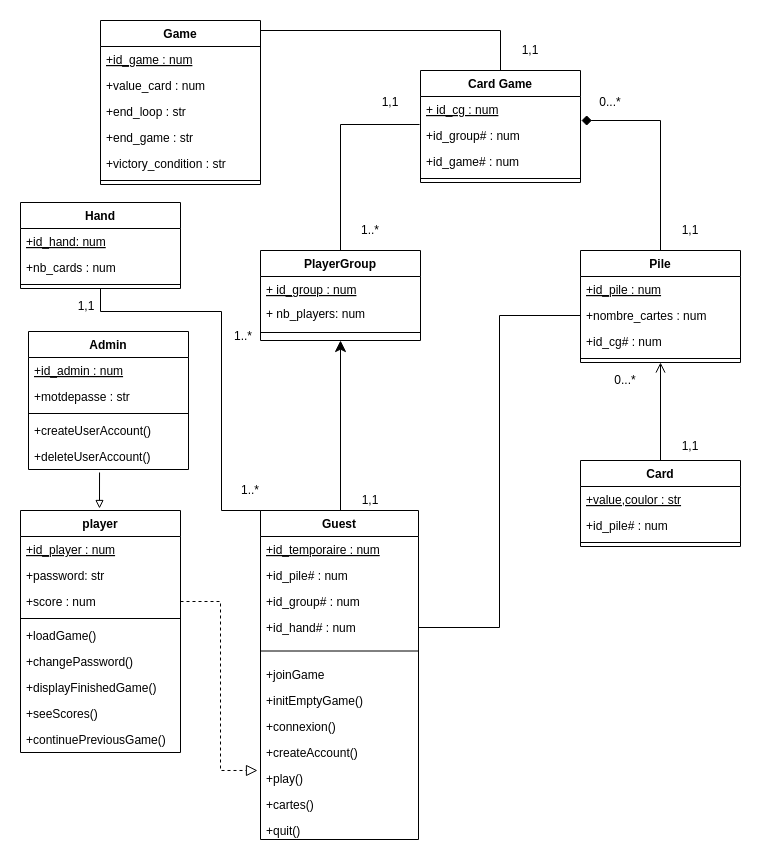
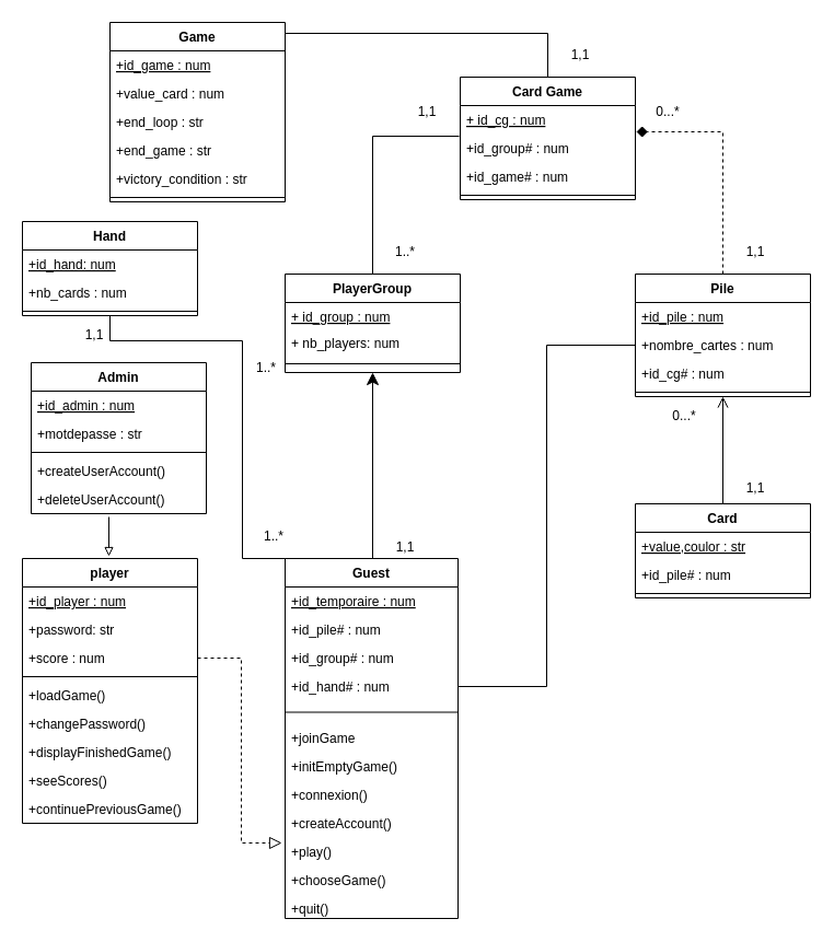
  <mxCell id="0" />
  <mxCell id="1" parent="0" />
  <mxCell id="2" style="edgeStyle=orthogonalEdgeStyle;rounded=0;orthogonalLoop=1;jettySize=auto;html=1;entryX=-0.006;entryY=0.077;entryDx=0;entryDy=0;entryPerimeter=0;endArrow=none;endFill=0;endSize=8;strokeWidth=1;" parent="1" source="18" target="15" edge="1"><mxGeometry relative="1" as="geometry" /></mxCell>
- <mxCell id="3" style="edgeStyle=orthogonalEdgeStyle;rounded=0;orthogonalLoop=1;jettySize=auto;html=1;entryX=1.006;entryY=0.923;entryDx=0;entryDy=0;entryPerimeter=0;endArrow=diamond;endFill=1;endSize=8;strokeWidth=1;" parent="1" source="22" target="14" edge="1"><mxGeometry relative="1" as="geometry" /></mxCell>
+ <mxCell id="3" style="edgeStyle=orthogonalEdgeStyle;rounded=0;orthogonalLoop=1;jettySize=auto;html=1;entryX=1.006;entryY=0.923;entryDx=0;entryDy=0;entryPerimeter=0;endArrow=diamond;endFill=1;endSize=8;strokeWidth=1;dashed=1;" parent="1" source="22" target="14" edge="1"><mxGeometry relative="1" as="geometry" /></mxCell>
  <mxCell id="4" style="edgeStyle=orthogonalEdgeStyle;rounded=0;orthogonalLoop=1;jettySize=auto;html=1;exitX=0.5;exitY=0;exitDx=0;exitDy=0;entryX=0.5;entryY=1;entryDx=0;entryDy=0;endArrow=open;endFill=1;strokeWidth=1;endSize=8;" parent="1" source="27" target="22" edge="1"><mxGeometry relative="1" as="geometry" /></mxCell>
  <mxCell id="5" style="edgeStyle=orthogonalEdgeStyle;rounded=0;orthogonalLoop=1;jettySize=auto;html=1;exitX=0.5;exitY=0;exitDx=0;exitDy=0;endArrow=classic;endFill=1;endSize=9;strokeWidth=1;fontSize=21;entryX=0.5;entryY=1;entryDx=0;entryDy=0;" parent="1" source="48" target="18" edge="1"><mxGeometry relative="1" as="geometry"><mxPoint x="355" y="396" as="targetPoint" /><Array as="points"><mxPoint x="340" y="510" /></Array></mxGeometry></mxCell>
  <mxCell id="6" style="edgeStyle=orthogonalEdgeStyle;rounded=0;orthogonalLoop=1;jettySize=auto;html=1;exitX=1;exitY=0.5;exitDx=0;exitDy=0;entryX=-0.019;entryY=0.192;entryDx=0;entryDy=0;entryPerimeter=0;endArrow=block;endFill=0;endSize=9;strokeWidth=1;fontSize=21;dashed=1;" parent="1" source="41" target="58" edge="1"><mxGeometry relative="1" as="geometry" /></mxCell>
  <mxCell id="7" style="edgeStyle=orthogonalEdgeStyle;rounded=0;orthogonalLoop=1;jettySize=auto;html=1;exitX=1;exitY=0.5;exitDx=0;exitDy=0;entryX=0;entryY=0.5;entryDx=0;entryDy=0;endArrow=none;endFill=0;endSize=9;strokeWidth=1;fontSize=21;" parent="1" source="52" target="24" edge="1"><mxGeometry relative="1" as="geometry" /></mxCell>
  <mxCell id="8" style="edgeStyle=orthogonalEdgeStyle;rounded=0;orthogonalLoop=1;jettySize=auto;html=1;exitX=0.5;exitY=1;exitDx=0;exitDy=0;entryX=0.125;entryY=0;entryDx=0;entryDy=0;entryPerimeter=0;endArrow=none;endFill=0;endSize=9;strokeWidth=1;fontSize=12;" parent="1" source="69" target="48" edge="1"><mxGeometry relative="1" as="geometry"><Array as="points"><mxPoint x="100" y="311" /><mxPoint x="221" y="311" /><mxPoint x="221" y="510" /></Array></mxGeometry></mxCell>
  <mxCell id="9" value="0...*" style="text;html=1;strokeColor=none;fillColor=none;align=center;verticalAlign=middle;whiteSpace=wrap;rounded=0;fontSize=12;" parent="1" vertex="1"><mxGeometry x="590" y="92" width="40" height="20" as="geometry" /></mxCell>
  <mxCell id="10" value="1,1" style="text;html=1;strokeColor=none;fillColor=none;align=center;verticalAlign=middle;whiteSpace=wrap;rounded=0;fontSize=12;" parent="1" vertex="1"><mxGeometry x="670" y="220" width="40" height="20" as="geometry" /></mxCell>
  <mxCell id="11" value="1,1" style="text;html=1;strokeColor=none;fillColor=none;align=center;verticalAlign=middle;whiteSpace=wrap;rounded=0;fontSize=12;" parent="1" vertex="1"><mxGeometry x="670" y="436" width="40" height="20" as="geometry" /></mxCell>
  <mxCell id="12" value="0...*" style="text;html=1;strokeColor=none;fillColor=none;align=center;verticalAlign=middle;whiteSpace=wrap;rounded=0;fontSize=12;" parent="1" vertex="1"><mxGeometry x="590" y="370" width="70" height="20" as="geometry" /></mxCell>
  <mxCell id="13" value="Card Game" style="swimlane;fontStyle=1;align=center;verticalAlign=top;childLayout=stackLayout;horizontal=1;startSize=26;horizontalStack=0;resizeParent=1;resizeParentMax=0;resizeLast=0;collapsible=1;marginBottom=0;" parent="1" vertex="1"><mxGeometry x="420" y="70" width="160" height="112" as="geometry" /></mxCell>
  <mxCell id="14" value="+ id_cg : num" style="text;strokeColor=none;fillColor=none;align=left;verticalAlign=top;spacingLeft=4;spacingRight=4;overflow=hidden;rotatable=0;points=[[0,0.5],[1,0.5]];portConstraint=eastwest;fontStyle=4" parent="13" vertex="1"><mxGeometry y="26" width="160" height="26" as="geometry" /></mxCell>
  <mxCell id="15" value="+id_group# : num" style="text;strokeColor=none;fillColor=none;align=left;verticalAlign=top;spacingLeft=4;spacingRight=4;overflow=hidden;rotatable=0;points=[[0,0.5],[1,0.5]];portConstraint=eastwest;" parent="13" vertex="1"><mxGeometry y="52" width="160" height="26" as="geometry" /></mxCell>
  <mxCell id="16" value="+id_game# : num" style="text;strokeColor=none;fillColor=none;align=left;verticalAlign=top;spacingLeft=4;spacingRight=4;overflow=hidden;rotatable=0;points=[[0,0.5],[1,0.5]];portConstraint=eastwest;" parent="13" vertex="1"><mxGeometry y="78" width="160" height="26" as="geometry" /></mxCell>
  <mxCell id="17" value="" style="line;strokeWidth=1;fillColor=none;align=left;verticalAlign=middle;spacingTop=-1;spacingLeft=3;spacingRight=3;rotatable=0;labelPosition=right;points=[];portConstraint=eastwest;" parent="13" vertex="1"><mxGeometry y="104" width="160" height="8" as="geometry" /></mxCell>
  <mxCell id="18" value="PlayerGroup" style="swimlane;fontStyle=1;align=center;verticalAlign=top;childLayout=stackLayout;horizontal=1;startSize=26;horizontalStack=0;resizeParent=1;resizeParentMax=0;resizeLast=0;collapsible=1;marginBottom=0;" parent="1" vertex="1"><mxGeometry x="260" y="250" width="160" height="90" as="geometry" /></mxCell>
  <mxCell id="19" value="+ id_group : num&#10;" style="text;strokeColor=none;fillColor=none;align=left;verticalAlign=top;spacingLeft=4;spacingRight=4;overflow=hidden;rotatable=0;points=[[0,0.5],[1,0.5]];portConstraint=eastwest;fontStyle=4" parent="18" vertex="1"><mxGeometry y="26" width="160" height="24" as="geometry" /></mxCell>
  <mxCell id="20" value="+ nb_players: num" style="text;strokeColor=none;fillColor=none;align=left;verticalAlign=top;spacingLeft=4;spacingRight=4;overflow=hidden;rotatable=0;points=[[0,0.5],[1,0.5]];portConstraint=eastwest;fontStyle=0" parent="18" vertex="1"><mxGeometry y="50" width="160" height="24" as="geometry" /></mxCell>
  <mxCell id="21" value="" style="line;strokeWidth=1;fillColor=none;align=left;verticalAlign=middle;spacingTop=-1;spacingLeft=3;spacingRight=3;rotatable=0;labelPosition=right;points=[];portConstraint=eastwest;" parent="18" vertex="1"><mxGeometry y="74" width="160" height="16" as="geometry" /></mxCell>
  <mxCell id="22" value="Pile" style="swimlane;fontStyle=1;align=center;verticalAlign=top;childLayout=stackLayout;horizontal=1;startSize=26;horizontalStack=0;resizeParent=1;resizeParentMax=0;resizeLast=0;collapsible=1;marginBottom=0;" parent="1" vertex="1"><mxGeometry x="580" y="250" width="160" height="112" as="geometry" /></mxCell>
  <mxCell id="23" value="+id_pile : num" style="text;strokeColor=none;fillColor=none;align=left;verticalAlign=top;spacingLeft=4;spacingRight=4;overflow=hidden;rotatable=0;points=[[0,0.5],[1,0.5]];portConstraint=eastwest;fontStyle=4" parent="22" vertex="1"><mxGeometry y="26" width="160" height="26" as="geometry" /></mxCell>
  <mxCell id="24" value="+nombre_cartes : num" style="text;strokeColor=none;fillColor=none;align=left;verticalAlign=top;spacingLeft=4;spacingRight=4;overflow=hidden;rotatable=0;points=[[0,0.5],[1,0.5]];portConstraint=eastwest;" parent="22" vertex="1"><mxGeometry y="52" width="160" height="26" as="geometry" /></mxCell>
  <mxCell id="25" value="+id_cg# : num" style="text;strokeColor=none;fillColor=none;align=left;verticalAlign=top;spacingLeft=4;spacingRight=4;overflow=hidden;rotatable=0;points=[[0,0.5],[1,0.5]];portConstraint=eastwest;" parent="22" vertex="1"><mxGeometry y="78" width="160" height="26" as="geometry" /></mxCell>
  <mxCell id="26" value="" style="line;strokeWidth=1;fillColor=none;align=left;verticalAlign=middle;spacingTop=-1;spacingLeft=3;spacingRight=3;rotatable=0;labelPosition=right;points=[];portConstraint=eastwest;" parent="22" vertex="1"><mxGeometry y="104" width="160" height="8" as="geometry" /></mxCell>
  <mxCell id="27" value="Card" style="swimlane;fontStyle=1;align=center;verticalAlign=top;childLayout=stackLayout;horizontal=1;startSize=26;horizontalStack=0;resizeParent=1;resizeParentMax=0;resizeLast=0;collapsible=1;marginBottom=0;" parent="1" vertex="1"><mxGeometry x="580" y="460" width="160" height="86" as="geometry" /></mxCell>
  <mxCell id="28" value="+value,coulor : str" style="text;strokeColor=none;fillColor=none;align=left;verticalAlign=top;spacingLeft=4;spacingRight=4;overflow=hidden;rotatable=0;points=[[0,0.5],[1,0.5]];portConstraint=eastwest;fontStyle=4" parent="27" vertex="1"><mxGeometry y="26" width="160" height="26" as="geometry" /></mxCell>
  <mxCell id="29" value="+id_pile# : num&#10;" style="text;strokeColor=none;fillColor=none;align=left;verticalAlign=top;spacingLeft=4;spacingRight=4;overflow=hidden;rotatable=0;points=[[0,0.5],[1,0.5]];portConstraint=eastwest;fontStyle=0" parent="27" vertex="1"><mxGeometry y="52" width="160" height="26" as="geometry" /></mxCell>
  <mxCell id="30" value="" style="line;strokeWidth=1;fillColor=none;align=left;verticalAlign=middle;spacingTop=-1;spacingLeft=3;spacingRight=3;rotatable=0;labelPosition=right;points=[];portConstraint=eastwest;" parent="27" vertex="1"><mxGeometry y="78" width="160" height="8" as="geometry" /></mxCell>
  <mxCell id="31" value="Game" style="swimlane;fontStyle=1;align=center;verticalAlign=top;childLayout=stackLayout;horizontal=1;startSize=26;horizontalStack=0;resizeParent=1;resizeParentMax=0;resizeLast=0;collapsible=1;marginBottom=0;" parent="1" vertex="1"><mxGeometry x="100" y="20" width="160" height="164" as="geometry" /></mxCell>
  <mxCell id="32" value="+id_game : num" style="text;strokeColor=none;fillColor=none;align=left;verticalAlign=top;spacingLeft=4;spacingRight=4;overflow=hidden;rotatable=0;points=[[0,0.5],[1,0.5]];portConstraint=eastwest;fontStyle=4" parent="31" vertex="1"><mxGeometry y="26" width="160" height="26" as="geometry" /></mxCell>
  <mxCell id="33" value="+value_card : num&#10;" style="text;strokeColor=none;fillColor=none;align=left;verticalAlign=top;spacingLeft=4;spacingRight=4;overflow=hidden;rotatable=0;points=[[0,0.5],[1,0.5]];portConstraint=eastwest;" parent="31" vertex="1"><mxGeometry y="52" width="160" height="26" as="geometry" /></mxCell>
  <mxCell id="34" value="+end_loop : str" style="text;strokeColor=none;fillColor=none;align=left;verticalAlign=top;spacingLeft=4;spacingRight=4;overflow=hidden;rotatable=0;points=[[0,0.5],[1,0.5]];portConstraint=eastwest;" parent="31" vertex="1"><mxGeometry y="78" width="160" height="26" as="geometry" /></mxCell>
  <mxCell id="35" value="+end_game : str" style="text;strokeColor=none;fillColor=none;align=left;verticalAlign=top;spacingLeft=4;spacingRight=4;overflow=hidden;rotatable=0;points=[[0,0.5],[1,0.5]];portConstraint=eastwest;" parent="31" vertex="1"><mxGeometry y="104" width="160" height="26" as="geometry" /></mxCell>
  <mxCell id="36" value="+victory_condition : str" style="text;strokeColor=none;fillColor=none;align=left;verticalAlign=top;spacingLeft=4;spacingRight=4;overflow=hidden;rotatable=0;points=[[0,0.5],[1,0.5]];portConstraint=eastwest;" parent="31" vertex="1"><mxGeometry y="130" width="160" height="26" as="geometry" /></mxCell>
  <mxCell id="37" value="" style="line;strokeWidth=1;fillColor=none;align=left;verticalAlign=middle;spacingTop=-1;spacingLeft=3;spacingRight=3;rotatable=0;labelPosition=right;points=[];portConstraint=eastwest;" parent="31" vertex="1"><mxGeometry y="156" width="160" height="8" as="geometry" /></mxCell>
  <mxCell id="38" value="player" style="swimlane;fontStyle=1;align=center;verticalAlign=top;childLayout=stackLayout;horizontal=1;startSize=26;horizontalStack=0;resizeParent=1;resizeParentMax=0;resizeLast=0;collapsible=1;marginBottom=0;" parent="1" vertex="1"><mxGeometry x="20" y="510" width="160" height="242" as="geometry" /></mxCell>
  <mxCell id="39" value="+id_player : num" style="text;strokeColor=none;fillColor=none;align=left;verticalAlign=top;spacingLeft=4;spacingRight=4;overflow=hidden;rotatable=0;points=[[0,0.5],[1,0.5]];portConstraint=eastwest;fontStyle=4" parent="38" vertex="1"><mxGeometry y="26" width="160" height="26" as="geometry" /></mxCell>
  <mxCell id="40" value="+password: str" style="text;strokeColor=none;fillColor=none;align=left;verticalAlign=top;spacingLeft=4;spacingRight=4;overflow=hidden;rotatable=0;points=[[0,0.5],[1,0.5]];portConstraint=eastwest;" parent="38" vertex="1"><mxGeometry y="52" width="160" height="26" as="geometry" /></mxCell>
  <mxCell id="41" value="+score : num" style="text;strokeColor=none;fillColor=none;align=left;verticalAlign=top;spacingLeft=4;spacingRight=4;overflow=hidden;rotatable=0;points=[[0,0.5],[1,0.5]];portConstraint=eastwest;" parent="38" vertex="1"><mxGeometry y="78" width="160" height="26" as="geometry" /></mxCell>
  <mxCell id="42" value="" style="line;strokeWidth=1;fillColor=none;align=left;verticalAlign=middle;spacingTop=-1;spacingLeft=3;spacingRight=3;rotatable=0;labelPosition=right;points=[];portConstraint=eastwest;" parent="38" vertex="1"><mxGeometry y="104" width="160" height="8" as="geometry" /></mxCell>
  <mxCell id="43" value="+loadGame()" style="text;strokeColor=none;fillColor=none;align=left;verticalAlign=top;spacingLeft=4;spacingRight=4;overflow=hidden;rotatable=0;points=[[0,0.5],[1,0.5]];portConstraint=eastwest;" parent="38" vertex="1"><mxGeometry y="112" width="160" height="26" as="geometry" /></mxCell>
  <mxCell id="44" value="+changePassword()" style="text;strokeColor=none;fillColor=none;align=left;verticalAlign=top;spacingLeft=4;spacingRight=4;overflow=hidden;rotatable=0;points=[[0,0.5],[1,0.5]];portConstraint=eastwest;" parent="38" vertex="1"><mxGeometry y="138" width="160" height="26" as="geometry" /></mxCell>
  <mxCell id="45" value="+displayFinishedGame()" style="text;strokeColor=none;fillColor=none;align=left;verticalAlign=top;spacingLeft=4;spacingRight=4;overflow=hidden;rotatable=0;points=[[0,0.5],[1,0.5]];portConstraint=eastwest;" parent="38" vertex="1"><mxGeometry y="164" width="160" height="26" as="geometry" /></mxCell>
  <mxCell id="46" value="+seeScores()" style="text;strokeColor=none;fillColor=none;align=left;verticalAlign=top;spacingLeft=4;spacingRight=4;overflow=hidden;rotatable=0;points=[[0,0.5],[1,0.5]];portConstraint=eastwest;" parent="38" vertex="1"><mxGeometry y="190" width="160" height="26" as="geometry" /></mxCell>
  <mxCell id="47" value="+continuePreviousGame()" style="text;strokeColor=none;fillColor=none;align=left;verticalAlign=top;spacingLeft=4;spacingRight=4;overflow=hidden;rotatable=0;points=[[0,0.5],[1,0.5]];portConstraint=eastwest;" parent="38" vertex="1"><mxGeometry y="216" width="160" height="26" as="geometry" /></mxCell>
  <mxCell id="48" value="Guest" style="swimlane;fontStyle=1;align=center;verticalAlign=top;childLayout=stackLayout;horizontal=1;startSize=26;horizontalStack=0;resizeParent=1;resizeParentMax=0;resizeLast=0;collapsible=1;marginBottom=0;" parent="1" vertex="1"><mxGeometry x="260" y="510" width="158" height="329" as="geometry" /></mxCell>
  <mxCell id="49" value="+id_temporaire : num" style="text;strokeColor=none;fillColor=none;align=left;verticalAlign=top;spacingLeft=4;spacingRight=4;overflow=hidden;rotatable=0;points=[[0,0.5],[1,0.5]];portConstraint=eastwest;fontStyle=4" parent="48" vertex="1"><mxGeometry y="26" width="158" height="26" as="geometry" /></mxCell>
  <mxCell id="50" value="+id_pile# : num" style="text;strokeColor=none;fillColor=none;align=left;verticalAlign=top;spacingLeft=4;spacingRight=4;overflow=hidden;rotatable=0;points=[[0,0.5],[1,0.5]];portConstraint=eastwest;fontStyle=0;fontSize=12;" parent="48" vertex="1"><mxGeometry y="52" width="158" height="26" as="geometry" /></mxCell>
  <mxCell id="51" value="+id_group# : num" style="text;strokeColor=none;fillColor=none;align=left;verticalAlign=top;spacingLeft=4;spacingRight=4;overflow=hidden;rotatable=0;points=[[0,0.5],[1,0.5]];portConstraint=eastwest;fontStyle=0;fontSize=12;" parent="48" vertex="1"><mxGeometry y="78" width="158" height="26" as="geometry" /></mxCell>
  <mxCell id="52" value="+id_hand# : num" style="text;strokeColor=none;fillColor=none;align=left;verticalAlign=top;spacingLeft=4;spacingRight=4;overflow=hidden;rotatable=0;points=[[0,0.5],[1,0.5]];portConstraint=eastwest;fontStyle=0" parent="48" vertex="1"><mxGeometry y="104" width="158" height="26" as="geometry" /></mxCell>
  <mxCell id="53" value="" style="line;strokeWidth=1;fillColor=none;align=left;verticalAlign=middle;spacingTop=-1;spacingLeft=3;spacingRight=3;rotatable=0;labelPosition=right;points=[];portConstraint=eastwest;" parent="48" vertex="1"><mxGeometry y="130" width="158" height="21" as="geometry" /></mxCell>
  <mxCell id="54" value="+joinGame" style="text;strokeColor=none;fillColor=none;align=left;verticalAlign=top;spacingLeft=4;spacingRight=4;overflow=hidden;rotatable=0;points=[[0,0.5],[1,0.5]];portConstraint=eastwest;" parent="48" vertex="1"><mxGeometry y="151" width="158" height="26" as="geometry" /></mxCell>
  <mxCell id="55" value="+initEmptyGame()" style="text;strokeColor=none;fillColor=none;align=left;verticalAlign=top;spacingLeft=4;spacingRight=4;overflow=hidden;rotatable=0;points=[[0,0.5],[1,0.5]];portConstraint=eastwest;" parent="48" vertex="1"><mxGeometry y="177" width="158" height="26" as="geometry" /></mxCell>
  <mxCell id="56" value="+connexion()" style="text;strokeColor=none;fillColor=none;align=left;verticalAlign=top;spacingLeft=4;spacingRight=4;overflow=hidden;rotatable=0;points=[[0,0.5],[1,0.5]];portConstraint=eastwest;" parent="48" vertex="1"><mxGeometry y="203" width="158" height="26" as="geometry" /></mxCell>
  <mxCell id="57" value="+createAccount()" style="text;strokeColor=none;fillColor=none;align=left;verticalAlign=top;spacingLeft=4;spacingRight=4;overflow=hidden;rotatable=0;points=[[0,0.5],[1,0.5]];portConstraint=eastwest;" parent="48" vertex="1"><mxGeometry y="229" width="158" height="26" as="geometry" /></mxCell>
  <mxCell id="58" value="+play()" style="text;strokeColor=none;fillColor=none;align=left;verticalAlign=top;spacingLeft=4;spacingRight=4;overflow=hidden;rotatable=0;points=[[0,0.5],[1,0.5]];portConstraint=eastwest;" parent="48" vertex="1"><mxGeometry y="255" width="158" height="26" as="geometry" /></mxCell>
- <mxCell id="59" value="+cartes()" style="text;strokeColor=none;fillColor=none;align=left;verticalAlign=top;spacingLeft=4;spacingRight=4;overflow=hidden;rotatable=0;points=[[0,0.5],[1,0.5]];portConstraint=eastwest;" parent="48" vertex="1"><mxGeometry y="281" width="158" height="26" as="geometry" /></mxCell>
+ <mxCell id="59" value="+chooseGame()" style="text;strokeColor=none;fillColor=none;align=left;verticalAlign=top;spacingLeft=4;spacingRight=4;overflow=hidden;rotatable=0;points=[[0,0.5],[1,0.5]];portConstraint=eastwest;" parent="48" vertex="1"><mxGeometry y="281" width="158" height="26" as="geometry" /></mxCell>
  <mxCell id="60" value="+quit()" style="text;strokeColor=none;fillColor=none;align=left;verticalAlign=top;spacingLeft=4;spacingRight=4;overflow=hidden;rotatable=0;points=[[0,0.5],[1,0.5]];portConstraint=eastwest;" parent="48" vertex="1"><mxGeometry y="307" width="158" height="22" as="geometry" /></mxCell>
  <mxCell id="61" value="1..*" style="text;html=1;strokeColor=none;fillColor=none;align=center;verticalAlign=middle;whiteSpace=wrap;rounded=0;fontSize=12;" parent="1" vertex="1"><mxGeometry x="350" y="220" width="40" height="20" as="geometry" /></mxCell>
  <mxCell id="62" value="1,1" style="text;html=1;strokeColor=none;fillColor=none;align=center;verticalAlign=middle;whiteSpace=wrap;rounded=0;fontSize=12;" parent="1" vertex="1"><mxGeometry x="370" y="92" width="40" height="20" as="geometry" /></mxCell>
  <mxCell id="63" value="1..*" style="text;html=1;strokeColor=none;fillColor=none;align=center;verticalAlign=middle;whiteSpace=wrap;rounded=0;fontSize=12;" parent="1" vertex="1"><mxGeometry x="223" y="326" width="40" height="20" as="geometry" /></mxCell>
  <mxCell id="64" value="1,1" style="text;html=1;strokeColor=none;fillColor=none;align=center;verticalAlign=middle;whiteSpace=wrap;rounded=0;fontSize=12;" parent="1" vertex="1"><mxGeometry x="350" y="490" width="40" height="20" as="geometry" /></mxCell>
  <mxCell id="65" value="1,1" style="text;html=1;strokeColor=none;fillColor=none;align=center;verticalAlign=middle;whiteSpace=wrap;rounded=0;fontSize=12;" parent="1" vertex="1"><mxGeometry x="66" y="296" width="40" height="20" as="geometry" /></mxCell>
  <mxCell id="66" value="1..*" style="text;html=1;strokeColor=none;fillColor=none;align=center;verticalAlign=middle;whiteSpace=wrap;rounded=0;fontSize=12;" parent="1" vertex="1"><mxGeometry x="230" y="480" width="40" height="20" as="geometry" /></mxCell>
  <mxCell id="67" style="edgeStyle=orthogonalEdgeStyle;rounded=0;orthogonalLoop=1;jettySize=auto;html=1;exitX=1;exitY=0.5;exitDx=0;exitDy=0;entryX=0.5;entryY=0;entryDx=0;entryDy=0;endArrow=none;endFill=0;" parent="1" source="32" target="13" edge="1"><mxGeometry relative="1" as="geometry"><Array as="points"><mxPoint x="260" y="30" /><mxPoint x="500" y="30" /></Array></mxGeometry></mxCell>
  <mxCell id="68" value="1,1" style="text;html=1;strokeColor=none;fillColor=none;align=center;verticalAlign=middle;whiteSpace=wrap;rounded=0;fontSize=12;" parent="1" vertex="1"><mxGeometry x="510" y="40" width="40" height="20" as="geometry" /></mxCell>
  <mxCell id="69" value="Hand" style="swimlane;fontStyle=1;align=center;verticalAlign=top;childLayout=stackLayout;horizontal=1;startSize=26;horizontalStack=0;resizeParent=1;resizeParentMax=0;resizeLast=0;collapsible=1;marginBottom=0;fontSize=12;" parent="1" vertex="1"><mxGeometry x="20" y="202" width="160" height="86" as="geometry" /></mxCell>
  <mxCell id="70" value="+id_hand: num&#10;" style="text;strokeColor=none;fillColor=none;align=left;verticalAlign=top;spacingLeft=4;spacingRight=4;overflow=hidden;rotatable=0;points=[[0,0.5],[1,0.5]];portConstraint=eastwest;fontStyle=4;fontSize=12;" parent="69" vertex="1"><mxGeometry y="26" width="160" height="26" as="geometry" /></mxCell>
  <mxCell id="71" value="+nb_cards : num" style="text;strokeColor=none;fillColor=none;align=left;verticalAlign=top;spacingLeft=4;spacingRight=4;overflow=hidden;rotatable=0;points=[[0,0.5],[1,0.5]];portConstraint=eastwest;fontStyle=0;fontSize=12;" parent="69" vertex="1"><mxGeometry y="52" width="160" height="26" as="geometry" /></mxCell>
  <mxCell id="72" value="" style="line;strokeWidth=1;fillColor=none;align=left;verticalAlign=middle;spacingTop=-1;spacingLeft=3;spacingRight=3;rotatable=0;labelPosition=right;points=[];portConstraint=eastwest;" parent="69" vertex="1"><mxGeometry y="78" width="160" height="8" as="geometry" /></mxCell>
  <mxCell id="73" value="Admin" style="swimlane;fontStyle=1;align=center;verticalAlign=top;childLayout=stackLayout;horizontal=1;startSize=26;horizontalStack=0;resizeParent=1;resizeParentMax=0;resizeLast=0;collapsible=1;marginBottom=0;" parent="1" vertex="1"><mxGeometry x="28" y="331" width="160" height="138" as="geometry" /></mxCell>
  <mxCell id="74" value="+id_admin : num" style="text;strokeColor=none;fillColor=none;align=left;verticalAlign=top;spacingLeft=4;spacingRight=4;overflow=hidden;rotatable=0;points=[[0,0.5],[1,0.5]];portConstraint=eastwest;fontStyle=4" parent="73" vertex="1"><mxGeometry y="26" width="160" height="26" as="geometry" /></mxCell>
  <mxCell id="75" value="+motdepasse : str" style="text;strokeColor=none;fillColor=none;align=left;verticalAlign=top;spacingLeft=4;spacingRight=4;overflow=hidden;rotatable=0;points=[[0,0.5],[1,0.5]];portConstraint=eastwest;" parent="73" vertex="1"><mxGeometry y="52" width="160" height="26" as="geometry" /></mxCell>
  <mxCell id="76" value="" style="line;strokeWidth=1;fillColor=none;align=left;verticalAlign=middle;spacingTop=-1;spacingLeft=3;spacingRight=3;rotatable=0;labelPosition=right;points=[];portConstraint=eastwest;" parent="73" vertex="1"><mxGeometry y="78" width="160" height="8" as="geometry" /></mxCell>
  <mxCell id="77" value="+createUserAccount()" style="text;strokeColor=none;fillColor=none;align=left;verticalAlign=top;spacingLeft=4;spacingRight=4;overflow=hidden;rotatable=0;points=[[0,0.5],[1,0.5]];portConstraint=eastwest;" parent="73" vertex="1"><mxGeometry y="86" width="160" height="26" as="geometry" /></mxCell>
  <mxCell id="78" value="+deleteUserAccount()" style="text;strokeColor=none;fillColor=none;align=left;verticalAlign=top;spacingLeft=4;spacingRight=4;overflow=hidden;rotatable=0;points=[[0,0.5],[1,0.5]];portConstraint=eastwest;" parent="73" vertex="1"><mxGeometry y="112" width="160" height="26" as="geometry" /></mxCell>
  <mxCell id="79" value="" style="endArrow=block;html=1;exitX=0.444;exitY=1.115;exitDx=0;exitDy=0;exitPerimeter=0;endFill=0;" edge="1" parent="1" source="78"><mxGeometry width="50" height="50" relative="1" as="geometry"><mxPoint x="326" y="430" as="sourcePoint" /><mxPoint x="99" y="508" as="targetPoint" /></mxGeometry></mxCell>
